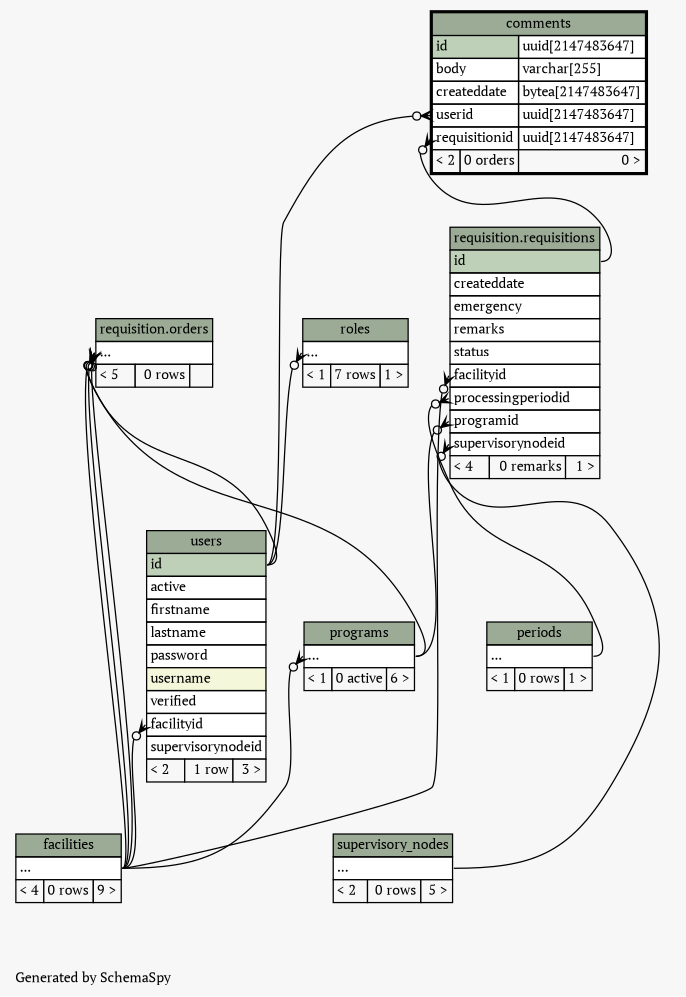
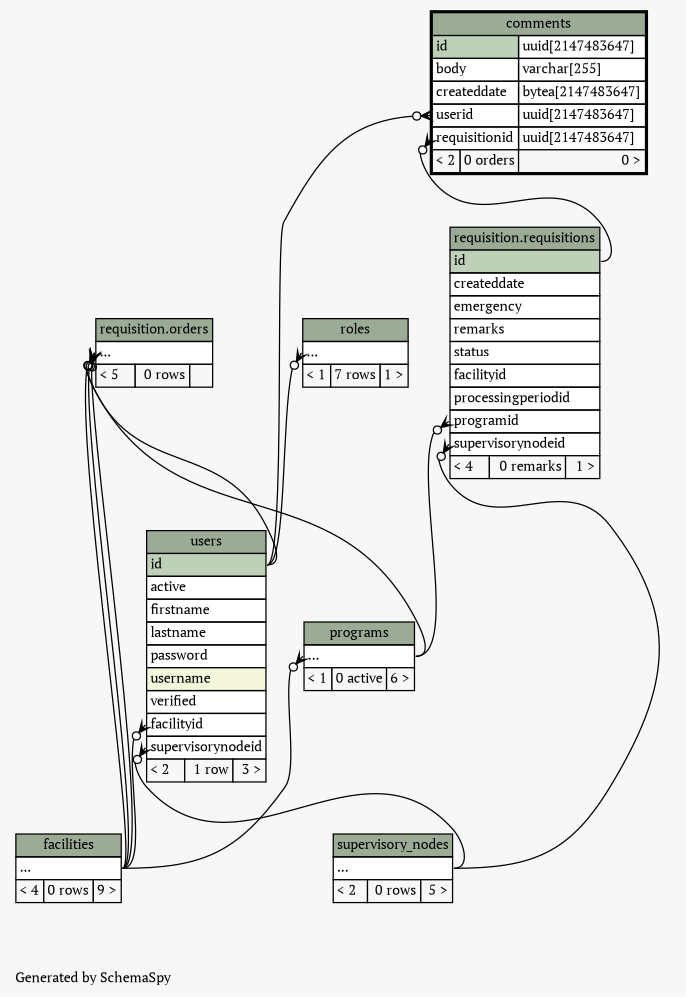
  digraph {
    bgcolor="#f7f7f7"
    fontname="PT Serif"
    fontsize=11
    label="\nGenerated by SchemaSpy"
    labeljust=l
    nodesep=0.18
    rankdir=TB
    ranksep=0.46
    node [fontname="PT Serif" fontsize=11 shape=plaintext]
    edge [arrowhead=none arrowsize=0.8 arrowtail=crowodot dir=back fontname="PT Serif" headport="elipses:e" tailport="elipses:w"]
    n1 [label=<     <TABLE BORDER="2" CELLBORDER="1" CELLSPACING="0" BGCOLOR="#ffffff">       <TR><TD COLSPAN="3" BGCOLOR="#9bab96" ALIGN="CENTER">comments</TD></TR>       <TR><TD PORT="id" COLSPAN="2" BGCOLOR="#bed1b8" ALIGN="LEFT">id</TD><TD PORT="id.type" ALIGN="LEFT">uuid[2147483647]</TD></TR>       <TR><TD PORT="body" COLSPAN="2" ALIGN="LEFT">body</TD><TD PORT="body.type" ALIGN="LEFT">varchar[255]</TD></TR>       <TR><TD PORT="createddate" COLSPAN="2" ALIGN="LEFT">createddate</TD><TD PORT="createddate.type" ALIGN="LEFT">bytea[2147483647]</TD></TR>       <TR><TD PORT="userid" COLSPAN="2" ALIGN="LEFT">userid</TD><TD PORT="userid.type" ALIGN="LEFT">uuid[2147483647]</TD></TR>       <TR><TD PORT="requisitionid" COLSPAN="2" ALIGN="LEFT">requisitionid</TD><TD PORT="requisitionid.type" ALIGN="LEFT">uuid[2147483647]</TD></TR>       <TR><TD ALIGN="LEFT" BGCOLOR="#f7f7f7">&lt; 2</TD><TD ALIGN="RIGHT" BGCOLOR="#f7f7f7">0 orders</TD><TD ALIGN="RIGHT" BGCOLOR="#f7f7f7">0 &gt;</TD></TR>     </TABLE>>]
    n2 [label=<     <TABLE BORDER="0" CELLBORDER="1" CELLSPACING="0" BGCOLOR="#ffffff">       <TR><TD COLSPAN="3" BGCOLOR="#9bab96" ALIGN="CENTER">requisition.requisitions</TD></TR>       <TR><TD PORT="id" COLSPAN="3" BGCOLOR="#bed1b8" ALIGN="LEFT">id</TD></TR>       <TR><TD PORT="createddate" COLSPAN="3" ALIGN="LEFT">createddate</TD></TR>       <TR><TD PORT="emergency" COLSPAN="3" ALIGN="LEFT">emergency</TD></TR>       <TR><TD PORT="remarks" COLSPAN="3" ALIGN="LEFT">remarks</TD></TR>       <TR><TD PORT="status" COLSPAN="3" ALIGN="LEFT">status</TD></TR>       <TR><TD PORT="facilityid" COLSPAN="3" ALIGN="LEFT">facilityid</TD></TR>       <TR><TD PORT="processingperiodid" COLSPAN="3" ALIGN="LEFT">processingperiodid</TD></TR>       <TR><TD PORT="programid" COLSPAN="3" ALIGN="LEFT">programid</TD></TR>       <TR><TD PORT="supervisorynodeid" COLSPAN="3" ALIGN="LEFT">supervisorynodeid</TD></TR>       <TR><TD ALIGN="LEFT" BGCOLOR="#f7f7f7">&lt; 4</TD><TD ALIGN="RIGHT" BGCOLOR="#f7f7f7">0 remarks</TD><TD ALIGN="RIGHT" BGCOLOR="#f7f7f7">1 &gt;</TD></TR>     </TABLE>>]
    n3 [label=<     <TABLE BORDER="0" CELLBORDER="1" CELLSPACING="0" BGCOLOR="#ffffff">       <TR><TD COLSPAN="3" BGCOLOR="#9bab96" ALIGN="CENTER">users</TD></TR>       <TR><TD PORT="id" COLSPAN="3" BGCOLOR="#bed1b8" ALIGN="LEFT">id</TD></TR>       <TR><TD PORT="active" COLSPAN="3" ALIGN="LEFT">active</TD></TR>       <TR><TD PORT="firstname" COLSPAN="3" ALIGN="LEFT">firstname</TD></TR>       <TR><TD PORT="lastname" COLSPAN="3" ALIGN="LEFT">lastname</TD></TR>       <TR><TD PORT="password" COLSPAN="3" ALIGN="LEFT">password</TD></TR>       <TR><TD PORT="username" COLSPAN="3" BGCOLOR="#f4f7da" ALIGN="LEFT">username</TD></TR>       <TR><TD PORT="verified" COLSPAN="3" ALIGN="LEFT">verified</TD></TR>       <TR><TD PORT="facilityid" COLSPAN="3" ALIGN="LEFT">facilityid</TD></TR>       <TR><TD PORT="supervisorynodeid" COLSPAN="3" ALIGN="LEFT">supervisorynodeid</TD></TR>       <TR><TD ALIGN="LEFT" BGCOLOR="#f7f7f7">&lt; 2</TD><TD ALIGN="RIGHT" BGCOLOR="#f7f7f7">1 row</TD><TD ALIGN="RIGHT" BGCOLOR="#f7f7f7">3 &gt;</TD></TR>     </TABLE>>]
    n4 [label=<     <TABLE BORDER="0" CELLBORDER="1" CELLSPACING="0" BGCOLOR="#ffffff">       <TR><TD COLSPAN="3" BGCOLOR="#9bab96" ALIGN="CENTER">programs</TD></TR>       <TR><TD PORT="elipses" COLSPAN="3" ALIGN="LEFT">...</TD></TR>       <TR><TD ALIGN="LEFT" BGCOLOR="#f7f7f7">&lt; 1</TD><TD ALIGN="RIGHT" BGCOLOR="#f7f7f7">0 active</TD><TD ALIGN="RIGHT" BGCOLOR="#f7f7f7">6 &gt;</TD></TR>     </TABLE>>]
    n5 [label=<     <TABLE BORDER="0" CELLBORDER="1" CELLSPACING="0" BGCOLOR="#ffffff">       <TR><TD COLSPAN="3" BGCOLOR="#9bab96" ALIGN="CENTER">facilities</TD></TR>       <TR><TD PORT="elipses" COLSPAN="3" ALIGN="LEFT">...</TD></TR>       <TR><TD ALIGN="LEFT" BGCOLOR="#f7f7f7">&lt; 4</TD><TD ALIGN="RIGHT" BGCOLOR="#f7f7f7">0 rows</TD><TD ALIGN="RIGHT" BGCOLOR="#f7f7f7">9 &gt;</TD></TR>     </TABLE>>]
-   n6 [label=<     <TABLE BORDER="0" CELLBORDER="1" CELLSPACING="0" BGCOLOR="#ffffff">       <TR><TD COLSPAN="3" BGCOLOR="#9bab96" ALIGN="CENTER">periods</TD></TR>       <TR><TD PORT="elipses" COLSPAN="3" ALIGN="LEFT">...</TD></TR>       <TR><TD ALIGN="LEFT" BGCOLOR="#f7f7f7">&lt; 1</TD><TD ALIGN="RIGHT" BGCOLOR="#f7f7f7">0 rows</TD><TD ALIGN="RIGHT" BGCOLOR="#f7f7f7">1 &gt;</TD></TR>     </TABLE>>]
    n7 [label=<     <TABLE BORDER="0" CELLBORDER="1" CELLSPACING="0" BGCOLOR="#ffffff">       <TR><TD COLSPAN="3" BGCOLOR="#9bab96" ALIGN="CENTER">supervisory_nodes</TD></TR>       <TR><TD PORT="elipses" COLSPAN="3" ALIGN="LEFT">...</TD></TR>       <TR><TD ALIGN="LEFT" BGCOLOR="#f7f7f7">&lt; 2</TD><TD ALIGN="RIGHT" BGCOLOR="#f7f7f7">0 rows</TD><TD ALIGN="RIGHT" BGCOLOR="#f7f7f7">5 &gt;</TD></TR>     </TABLE>>]
    n8 [label=<     <TABLE BORDER="0" CELLBORDER="1" CELLSPACING="0" BGCOLOR="#ffffff">       <TR><TD COLSPAN="3" BGCOLOR="#9bab96" ALIGN="CENTER">requisition.orders</TD></TR>       <TR><TD PORT="elipses" COLSPAN="3" ALIGN="LEFT">...</TD></TR>       <TR><TD ALIGN="LEFT" BGCOLOR="#f7f7f7">&lt; 5</TD><TD ALIGN="RIGHT" BGCOLOR="#f7f7f7">0 rows</TD><TD ALIGN="RIGHT" BGCOLOR="#f7f7f7">  </TD></TR>     </TABLE>>]
    n9 [label=<     <TABLE BORDER="0" CELLBORDER="1" CELLSPACING="0" BGCOLOR="#ffffff">       <TR><TD COLSPAN="3" BGCOLOR="#9bab96" ALIGN="CENTER">roles</TD></TR>       <TR><TD PORT="elipses" COLSPAN="3" ALIGN="LEFT">...</TD></TR>       <TR><TD ALIGN="LEFT" BGCOLOR="#f7f7f7">&lt; 1</TD><TD ALIGN="RIGHT" BGCOLOR="#f7f7f7">7 rows</TD><TD ALIGN="RIGHT" BGCOLOR="#f7f7f7">1 &gt;</TD></TR>     </TABLE>>]
    n1 -> n2 [headport="id:e" tailport="requisitionid:w"]
    n1 -> n3 [headport="id:e" tailport="userid:w"]
    n2 -> n4 [tailport="programid:w"]
-   n2 -> n5 [tailport="facilityid:w"]
-   n2 -> n6 [tailport="processingperiodid:w"]
    n2 -> n7 [tailport="supervisorynodeid:w"]
    n3 -> n5 [tailport="facilityid:w"]
+   n3 -> n7 [tailport="supervisorynodeid:w"]
    n4 -> n5
    n8 -> n3 [headport="id:e"]
    n8 -> n4
    n8 -> n5
    n8 -> n5
    n8 -> n5
    n9 -> n3 [headport="id:e"]
  }
